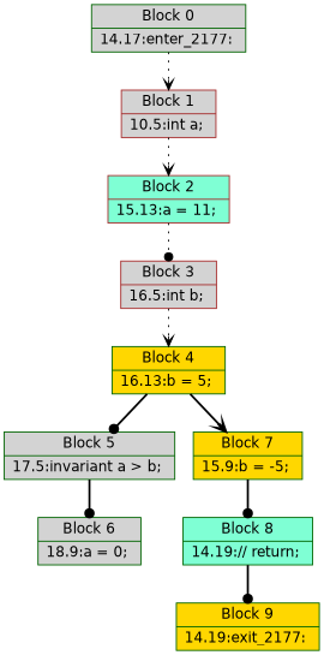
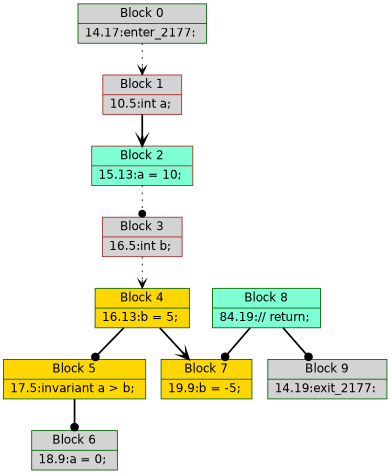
  digraph {
    fontname="DejaVu Sans"
    node [color=darkgreen fillcolor=lightgrey fontname="DejaVu Sans" shape=record style=filled]
    edge [arrowhead=dot fontname="DejaVu Sans" style=bold]
    n1 [label="{Block 0|14.17:enter_2177: \n}"]
    n2 [color=brown label="{Block 1|10.5:int a; \n}"]
-   n3 [color=brown fillcolor=aquamarine label="{Block 2|15.13:a = 11; \n}"]
+   n3 [color=brown fillcolor=aquamarine label="{Block 2|15.13:a = 10; \n}"]
    n4 [color=brown label="{Block 3|16.5:int b; \n}"]
    n5 [fillcolor=gold label="{Block 4|16.13:b = 5; \n}"]
-   n6 [label="{Block 5|17.5:invariant a \> b; \n}"]
-   n7 [fillcolor=gold label="{Block 7|15.9:b = -5; \n}"]
+   n6 [fillcolor=gold label="{Block 5|17.5:invariant a \> b; \n}"]
+   n7 [fillcolor=gold label="{Block 7|19.9:b = -5; \n}"]
    n8 [label="{Block 6|18.9:a = 0; \n}"]
-   n9 [fillcolor=aquamarine label="{Block 8|14.19:// return; \n}"]
-   n10 [fillcolor=gold label="{Block 9|14.19:exit_2177: \n}"]
+   n9 [fillcolor=aquamarine label="{Block 8|84.19:// return; \n}"]
+   n10 [label="{Block 9|14.19:exit_2177: \n}"]
    n1 -> n2 [arrowhead=vee style=dotted]
-   n2 -> n3 [arrowhead=vee style=dotted]
+   n2 -> n3 [arrowhead=vee]
    n3 -> n4 [style=dotted]
    n4 -> n5 [arrowhead=vee style=dotted]
    n5 -> n6
    n5 -> n7 [arrowhead=vee]
    n6 -> n8
-   n7 -> n9
+   n9 -> n7
    n9 -> n10
  }
